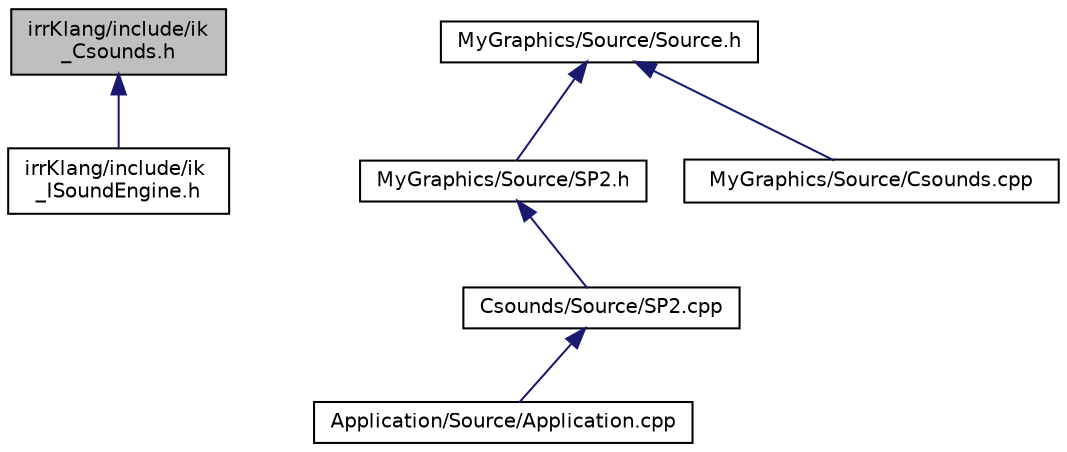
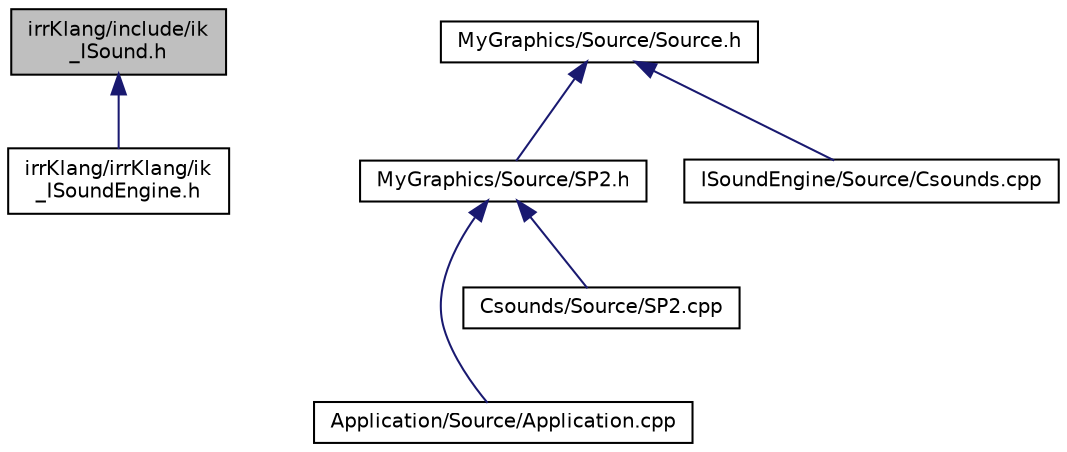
  digraph {
    node [color=black fontname=Helvetica fontsize=10 shape=record]
    edge [color=midnightblue dir=back fontname=Helvetica fontsize=10 labelfontname=Helvetica labelfontsize=10 style=solid]
-   n1 [fillcolor=grey75 fontcolor=black height=0.2 label="irrKlang/include/ik\l_Csounds.h" style=filled width=0.4]
-   n2 [height=0.2 label="irrKlang/include/ik\l_ISoundEngine.h" width=0.4]
+   n1 [fillcolor=grey75 fontcolor=black height=0.2 label="irrKlang/include/ik\l_ISound.h" style=filled width=0.4]
+   n2 [height=0.2 label="irrKlang/irrKlang/ik\l_ISoundEngine.h" width=0.4]
    n3 [height=0.2 label="MyGraphics/Source/Source.h" width=0.4]
    n4 [height=0.2 label="MyGraphics/Source/SP2.h" width=0.4]
-   n5 [height=0.2 label="MyGraphics/Source/Csounds.cpp" width=0.4]
+   n5 [height=0.2 label="ISoundEngine/Source/Csounds.cpp" width=0.4]
    n6 [height=0.2 label="Application/Source/Application.cpp" width=0.4]
    n7 [height=0.2 label="Csounds/Source/SP2.cpp" width=0.4]
    n1 -> n2
    n3 -> n4
    n3 -> n5
-   n7 -> n6
+   n4 -> n6
    n4 -> n7
  }
